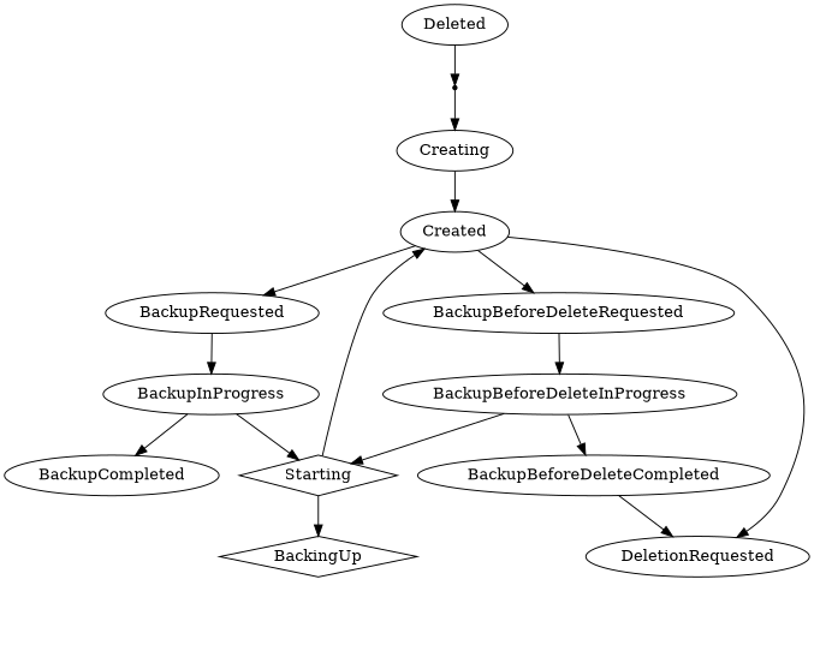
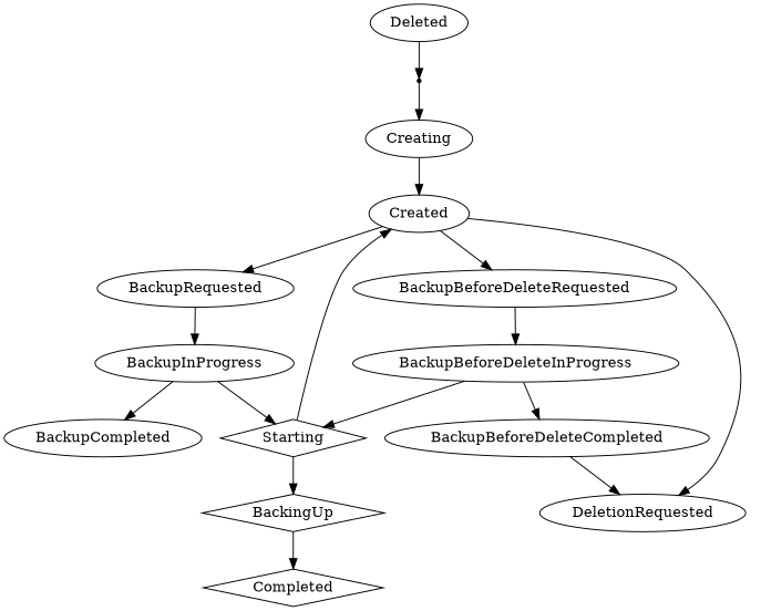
  digraph {
    GONE [shape=point]
    Creating
    Created
    Starting [shape=diamond]
    BackingUp [shape=diamond]
+   Completed [shape=diamond]
    BackupRequested
    DeletionRequested
    BackupBeforeDeleteRequested
    BackupInProgress
    BackupBeforeDeleteInProgress
    BackupCompleted
    Deleted
    BackupBeforeDeleteCompleted
    GONE -> Creating
    Creating -> Created
    Created -> BackupRequested
    Created -> DeletionRequested
    Created -> BackupBeforeDeleteRequested
    Starting -> Created
    Starting -> BackingUp
+   BackingUp -> Completed
    BackupRequested -> BackupInProgress
    BackupBeforeDeleteRequested -> BackupBeforeDeleteInProgress
    BackupInProgress -> Starting
    BackupInProgress -> BackupCompleted
    BackupBeforeDeleteInProgress -> Starting
    BackupBeforeDeleteInProgress -> BackupBeforeDeleteCompleted
    Deleted -> GONE
    BackupBeforeDeleteCompleted -> DeletionRequested
  }
